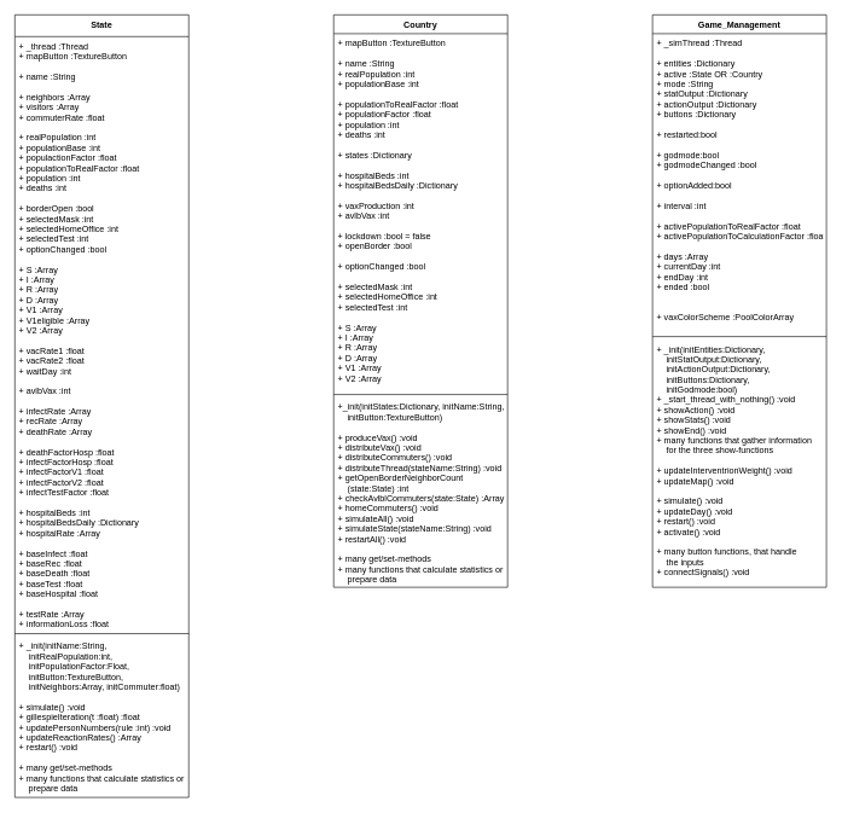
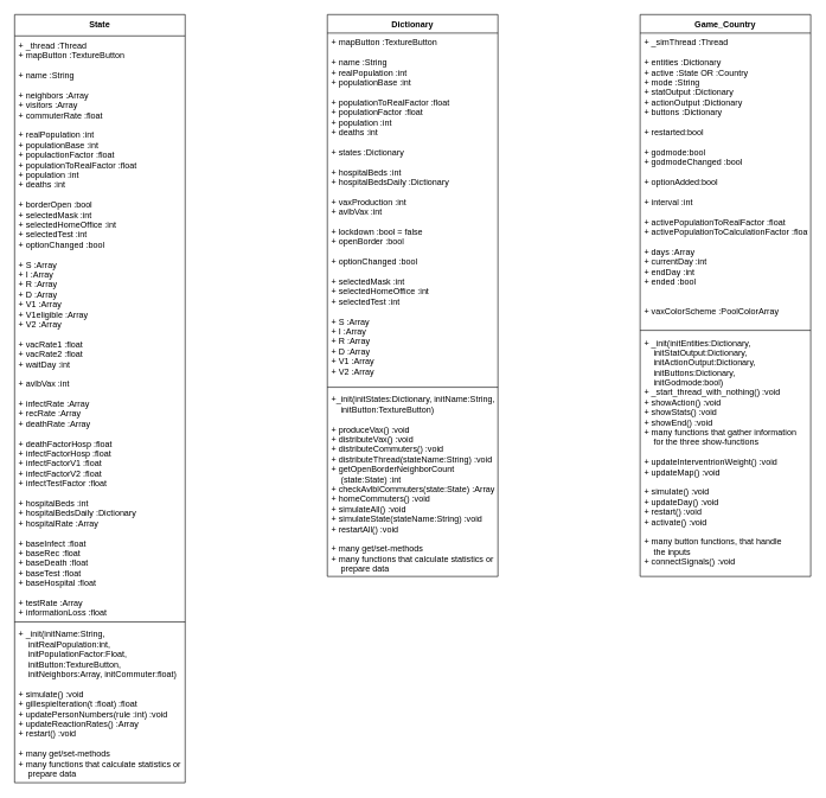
  <mxCell id="0" />
  <mxCell id="1" parent="0" />
  <mxCell id="2" value="State" style="swimlane;fontStyle=1;align=center;verticalAlign=top;childLayout=stackLayout;horizontal=1;startSize=30;horizontalStack=0;resizeParent=1;resizeParentMax=0;resizeLast=0;collapsible=1;marginBottom=0;" parent="1" vertex="1"><mxGeometry x="20" y="20" width="240" height="1080" as="geometry" /></mxCell>
  <mxCell id="3" value="+ _thread :Thread&#10;+ mapButton :TextureButton&#10;&#10;+ name :String&#10;&#10;+ neighbors :Array&#10;+ visitors :Array&#10;+ commuterRate :float&#10;&#10;+ realPopulation :int&#10;+ populationBase :int&#10;+ populactionFactor :float&#10;+ populationToRealFactor :float&#10;+ population :int&#10;+ deaths :int&#10;&#10;+ borderOpen :bool&#10;+ selectedMask :int&#10;+ selectedHomeOffice :int&#10;+ selectedTest :int&#10;+ optionChanged :bool&#10;&#10;+ S :Array&#10;+ I :Array&#10;+ R :Array&#10;+ D :Array&#10;+ V1 :Array&#10;+ V1eligible :Array&#10;+ V2 :Array&#10;&#10;+ vacRate1 :float&#10;+ vacRate2 :float&#10;+ waitDay :int&#10;&#10;+ avlbVax :int&#10;&#10;+ infectRate :Array&#10;+ recRate :Array&#10;+ deathRate :Array&#10;&#10;+ deathFactorHosp :float&#10;+ infectFactorHosp :float&#10;+ infectFactorV1 :float&#10;+ infectFactorV2 :float&#10;+ infectTestFactor :float&#10;&#10;+ hospitalBeds :int&#10;+ hospitalBedsDaily :Dictionary&#10;+ hospitalRate :Array&#10;&#10;+ baseInfect :float&#10;+ baseRec :float&#10;+ baseDeath :float&#10;+ baseTest :float&#10;+ baseHospital :float&#10;&#10;+ testRate :Array&#10;+ informationLoss :float" style="text;strokeColor=none;fillColor=none;align=left;verticalAlign=top;spacingLeft=4;spacingRight=4;overflow=hidden;rotatable=0;points=[[0,0.5],[1,0.5]];portConstraint=eastwest;" parent="2" vertex="1"><mxGeometry y="30" width="240" height="820" as="geometry" /></mxCell>
  <mxCell id="4" value="" style="line;strokeWidth=1;fillColor=none;align=left;verticalAlign=middle;spacingTop=-1;spacingLeft=3;spacingRight=3;rotatable=0;labelPosition=right;points=[];portConstraint=eastwest;" parent="2" vertex="1"><mxGeometry y="850" width="240" height="8" as="geometry" /></mxCell>
  <mxCell id="5" value="+ _init(initName:String, &#10;    initRealPopulation:int, &#10;    initPopulationFactor:Float, &#10;    initButton:TextureButton, &#10;    initNeighbors:Array, initCommuter:float)&#10;&#10;+ simulate() :void&#10;+ gillespieIteration(t :float) :float&#10;+ updatePersonNumbers(rule :int) :void&#10;+ updateReactionRates() :Array&#10;+ restart() :void&#10;&#10;+ many get/set-methods&#10;+ many functions that calculate statistics or &#10;    prepare data" style="text;strokeColor=none;fillColor=none;align=left;verticalAlign=top;spacingLeft=4;spacingRight=4;overflow=hidden;rotatable=0;points=[[0,0.5],[1,0.5]];portConstraint=eastwest;" parent="2" vertex="1"><mxGeometry y="858" width="240" height="222" as="geometry" /></mxCell>
- <mxCell id="6" value="Country" style="swimlane;fontStyle=1;align=center;verticalAlign=top;childLayout=stackLayout;horizontal=1;startSize=26;horizontalStack=0;resizeParent=1;resizeParentMax=0;resizeLast=0;collapsible=1;marginBottom=0;" parent="1" vertex="1"><mxGeometry x="460" y="20" width="240" height="790" as="geometry" /></mxCell>
+ <mxCell id="6" value="Dictionary" style="swimlane;fontStyle=1;align=center;verticalAlign=top;childLayout=stackLayout;horizontal=1;startSize=26;horizontalStack=0;resizeParent=1;resizeParentMax=0;resizeLast=0;collapsible=1;marginBottom=0;" parent="1" vertex="1"><mxGeometry x="460" y="20" width="240" height="790" as="geometry" /></mxCell>
  <mxCell id="7" value="+ mapButton :TextureButton&#10;&#10;+ name :String&#10;+ realPopulation :int&#10;+ populationBase :int&#10;&#10;+ populationToRealFactor :float&#10;+ populationFactor :float&#10;+ population :int&#10;+ deaths :int&#10;&#10;+ states :Dictionary&#10;&#10;+ hospitalBeds :int&#10;+ hospitalBedsDaily :Dictionary&#10;&#10;+ vaxProduction :int&#10;+ avlbVax :int&#10;&#10;+ lockdown :bool = false&#10;+ openBorder :bool&#10;&#10;+ optionChanged :bool&#10;&#10;+ selectedMask :int&#10;+ selectedHomeOffice :int&#10;+ selectedTest :int&#10;&#10;+ S :Array&#10;+ I :Array&#10;+ R :Array&#10;+ D :Array&#10;+ V1 :Array&#10;+ V2 :Array" style="text;strokeColor=none;fillColor=none;align=left;verticalAlign=top;spacingLeft=4;spacingRight=4;overflow=hidden;rotatable=0;points=[[0,0.5],[1,0.5]];portConstraint=eastwest;" parent="6" vertex="1"><mxGeometry y="26" width="240" height="494" as="geometry" /></mxCell>
  <mxCell id="8" value="" style="line;strokeWidth=1;fillColor=none;align=left;verticalAlign=middle;spacingTop=-1;spacingLeft=3;spacingRight=3;rotatable=0;labelPosition=right;points=[];portConstraint=eastwest;" parent="6" vertex="1"><mxGeometry y="520" width="240" height="8" as="geometry" /></mxCell>
  <mxCell id="9" value="+_init(initStates:Dictionary, initName:String, &#10;    initButton:TextureButton)&#10;&#10;+ produceVax() :void&#10;+ distributeVax() :void&#10;+ distributeCommuters() :void&#10;+ distributeThread(stateName:String) :void&#10;+ getOpenBorderNeighborCount&#10;    (state:State) :int&#10;+ checkAvlblCommuters(state:State) :Array&#10;+ homeCommuters() :void&#10;+ simulateAll() :void&#10;+ simulateState(stateName:String) :void&#10;+ restartAll() :void&#10;&#10;+ many get/set-methods&#10;+ many functions that calculate statistics or &#10;    prepare data" style="text;strokeColor=none;fillColor=none;align=left;verticalAlign=top;spacingLeft=4;spacingRight=4;overflow=hidden;rotatable=0;points=[[0,0.5],[1,0.5]];portConstraint=eastwest;" parent="6" vertex="1"><mxGeometry y="528" width="240" height="262" as="geometry" /></mxCell>
- <mxCell id="10" value="Game_Management" style="swimlane;fontStyle=1;align=center;verticalAlign=top;childLayout=stackLayout;horizontal=1;startSize=26;horizontalStack=0;resizeParent=1;resizeParentMax=0;resizeLast=0;collapsible=1;marginBottom=0;" parent="1" vertex="1"><mxGeometry x="900" y="20" width="240" height="790" as="geometry" /></mxCell>
+ <mxCell id="10" value="Game_Country" style="swimlane;fontStyle=1;align=center;verticalAlign=top;childLayout=stackLayout;horizontal=1;startSize=26;horizontalStack=0;resizeParent=1;resizeParentMax=0;resizeLast=0;collapsible=1;marginBottom=0;" parent="1" vertex="1"><mxGeometry x="900" y="20" width="240" height="790" as="geometry" /></mxCell>
  <mxCell id="11" value="+ _simThread :Thread&#10;&#10;+ entities :Dictionary &#10;+ active :State OR :Country&#10;+ mode :String&#10;+ statOutput :Dictionary &#10;+ actionOutput :Dictionary&#10;+ buttons :Dictionary&#10;&#10;+ restarted:bool&#10;&#10;+ godmode:bool&#10;+ godmodeChanged :bool&#10;&#10;+ optionAdded:bool&#10;&#10;+ interval :int&#10;&#10;+ activePopulationToRealFactor :float&#10;+ activePopulationToCalculationFactor :float&#10;&#10;+ days :Array&#10;+ currentDay :int&#10;+ endDay :int&#10;+ ended :bool&#10;&#10;&#10;+ vaxColorScheme :PoolColorArray" style="text;strokeColor=none;fillColor=none;align=left;verticalAlign=top;spacingLeft=4;spacingRight=4;overflow=hidden;rotatable=0;points=[[0,0.5],[1,0.5]];portConstraint=eastwest;" parent="10" vertex="1"><mxGeometry y="26" width="240" height="414" as="geometry" /></mxCell>
  <mxCell id="12" value="" style="line;strokeWidth=1;fillColor=none;align=left;verticalAlign=middle;spacingTop=-1;spacingLeft=3;spacingRight=3;rotatable=0;labelPosition=right;points=[];portConstraint=eastwest;" parent="10" vertex="1"><mxGeometry y="440" width="240" height="8" as="geometry" /></mxCell>
  <mxCell id="13" value="+ _init(initEntities:Dictionary, &#10;    initStatOutput:Dictionary,&#10;    initActionOutput:Dictionary,&#10;    initButtons:Dictionary,&#10;    initGodmode:bool)&#10;+ _start_thread_with_nothing() :void&#10;+ showAction() :void&#10;+ showStats() :void&#10;+ showEnd() :void&#10;+ many functions that gather information &#10;    for the three show-functions&#10;&#10;+ updateInterventrionWeight() :void&#10;+ updateMap() :void&#10;&#10;+ simulate() :void&#10;+ updateDay() :void&#10;+ restart() :void&#10;+ activate() :void&#10;&#10;+ many button functions, that handle &#10;    the inputs&#10;+ connectSignals() :void" style="text;strokeColor=none;fillColor=none;align=left;verticalAlign=top;spacingLeft=4;spacingRight=4;overflow=hidden;rotatable=0;points=[[0,0.5],[1,0.5]];portConstraint=eastwest;" parent="10" vertex="1"><mxGeometry y="448" width="240" height="342" as="geometry" /></mxCell>
